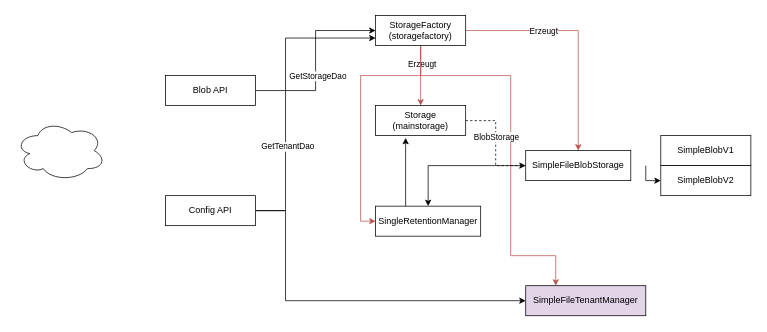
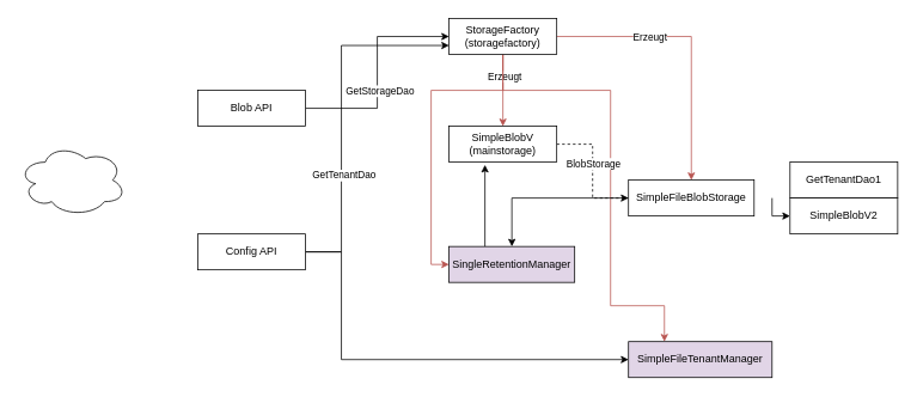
  <mxCell id="0" />
  <mxCell id="1" parent="0" />
  <mxCell id="2" value="" style="ellipse;shape=cloud;whiteSpace=wrap;html=1;" parent="1" vertex="1"><mxGeometry y="160" width="120" height="80" as="geometry" x="20" /></mxCell>
  <mxCell id="3" style="edgeStyle=orthogonalEdgeStyle;rounded=0;orthogonalLoop=1;jettySize=auto;html=1;entryX=0;entryY=0.5;entryDx=0;entryDy=0;" parent="1" source="5" target="16" edge="1"><mxGeometry relative="1" as="geometry" /></mxCell>
  <mxCell id="4" value="GetStorageDao" style="edgeLabel;html=1;align=center;verticalAlign=middle;resizable=0;points=[];" vertex="1" connectable="0" parent="3"><mxGeometry x="-0.167" y="-2" relative="1" as="geometry"><mxPoint as="offset" /></mxGeometry></mxCell>
  <mxCell id="5" value="Blob API" style="rounded=0;whiteSpace=wrap;html=1;" parent="1" vertex="1"><mxGeometry x="220" y="100" width="120" height="40" as="geometry" /></mxCell>
  <mxCell id="6" style="edgeStyle=orthogonalEdgeStyle;rounded=0;orthogonalLoop=1;jettySize=auto;html=1;entryX=0;entryY=0.75;entryDx=0;entryDy=0;" parent="1" source="9" target="16" edge="1"><mxGeometry relative="1" as="geometry"><Array as="points"><mxPoint x="380" y="280" /><mxPoint x="380" y="50" /></Array></mxGeometry></mxCell>
  <mxCell id="7" value="GetTenantDao" style="edgeLabel;html=1;align=center;verticalAlign=middle;resizable=0;points=[];" vertex="1" connectable="0" parent="6"><mxGeometry x="-0.354" y="-2" relative="1" as="geometry"><mxPoint as="offset" /></mxGeometry></mxCell>
  <mxCell id="8" style="edgeStyle=orthogonalEdgeStyle;rounded=0;orthogonalLoop=1;jettySize=auto;html=1;entryX=0;entryY=0.5;entryDx=0;entryDy=0;" parent="1" source="9" target="25" edge="1"><mxGeometry relative="1" as="geometry"><Array as="points"><mxPoint x="380" y="280" /><mxPoint x="380" y="400" /></Array></mxGeometry></mxCell>
  <mxCell id="9" value="Config API" style="rounded=0;whiteSpace=wrap;html=1;" parent="1" vertex="1"><mxGeometry x="220" y="260" width="120" height="40" as="geometry" /></mxCell>
  <mxCell id="10" style="edgeStyle=orthogonalEdgeStyle;rounded=0;orthogonalLoop=1;jettySize=auto;html=1;entryX=0.5;entryY=0;entryDx=0;entryDy=0;fillColor=#f8cecc;strokeColor=#b85450;" parent="1" source="16" target="19" edge="1"><mxGeometry relative="1" as="geometry" /></mxCell>
  <mxCell id="11" value="Erzeugt" style="edgeLabel;html=1;align=center;verticalAlign=middle;resizable=0;points=[];" parent="10" vertex="1" connectable="0"><mxGeometry x="-0.4" y="1" relative="1" as="geometry"><mxPoint as="offset" /></mxGeometry></mxCell>
  <mxCell id="12" style="edgeStyle=orthogonalEdgeStyle;rounded=0;orthogonalLoop=1;jettySize=auto;html=1;fillColor=#f8cecc;strokeColor=#b85450;" parent="1" source="16" target="22" edge="1"><mxGeometry relative="1" as="geometry" /></mxCell>
  <mxCell id="13" value="Erzeugt" style="edgeLabel;html=1;align=center;verticalAlign=middle;resizable=0;points=[];" parent="12" vertex="1" connectable="0"><mxGeometry x="-0.337" relative="1" as="geometry"><mxPoint as="offset" /></mxGeometry></mxCell>
  <mxCell id="14" style="edgeStyle=orthogonalEdgeStyle;rounded=0;orthogonalLoop=1;jettySize=auto;html=1;entryX=0.25;entryY=0;entryDx=0;entryDy=0;fillColor=#f8cecc;strokeColor=#b85450;" parent="1" source="16" target="25" edge="1"><mxGeometry relative="1" as="geometry"><mxPoint x="440" y="350" as="targetPoint" /><Array as="points"><mxPoint x="560" y="100" /><mxPoint x="680" y="100" /><mxPoint x="680" y="340" /><mxPoint x="740" y="340" /></Array></mxGeometry></mxCell>
  <mxCell id="15" style="edgeStyle=orthogonalEdgeStyle;rounded=0;orthogonalLoop=1;jettySize=auto;html=1;fillColor=#f8cecc;strokeColor=#b85450;" parent="1" source="16" target="24" edge="1"><mxGeometry relative="1" as="geometry"><Array as="points"><mxPoint x="560" y="100" /><mxPoint x="480" y="100" /><mxPoint x="480" y="294" /></Array></mxGeometry></mxCell>
  <mxCell id="16" value="StorageFactory&lt;br&gt;(storagefactory)" style="rounded=0;whiteSpace=wrap;html=1;" parent="1" vertex="1"><mxGeometry x="500" y="20" width="120" height="40" as="geometry" /></mxCell>
  <mxCell id="17" style="edgeStyle=orthogonalEdgeStyle;rounded=0;orthogonalLoop=1;jettySize=auto;html=1;entryX=0;entryY=0.5;entryDx=0;entryDy=0;dashed=1;" parent="1" source="19" target="22" edge="1"><mxGeometry relative="1" as="geometry" /></mxCell>
  <mxCell id="18" value="BlobStorage" style="edgeLabel;html=1;align=center;verticalAlign=middle;resizable=0;points=[];" parent="17" vertex="1" connectable="0"><mxGeometry x="-0.133" relative="1" as="geometry"><mxPoint as="offset" /></mxGeometry></mxCell>
- <mxCell id="19" value="Storage&lt;br&gt;(mainstorage)" style="rounded=0;whiteSpace=wrap;html=1;" parent="1" vertex="1"><mxGeometry x="500" y="140" width="120" height="40" as="geometry" /></mxCell>
+ <mxCell id="19" value="SimpleBlobV&lt;br&gt;(mainstorage)" style="rounded=0;whiteSpace=wrap;html=1;" parent="1" vertex="1"><mxGeometry x="500" y="140" width="120" height="40" as="geometry" /></mxCell>
  <mxCell id="20" style="edgeStyle=orthogonalEdgeStyle;rounded=0;orthogonalLoop=1;jettySize=auto;html=1;" parent="1" source="22" target="24" edge="1"><mxGeometry relative="1" as="geometry" /></mxCell>
  <mxCell id="21" style="edgeStyle=orthogonalEdgeStyle;rounded=0;orthogonalLoop=1;jettySize=auto;html=1;entryX=0;entryY=0.5;entryDx=0;entryDy=0;" parent="1" target="27" edge="1"><mxGeometry relative="1" as="geometry"><mxPoint x="860" y="220" as="sourcePoint" /><Array as="points"><mxPoint x="860" y="240" /></Array></mxGeometry></mxCell>
  <mxCell id="22" value="SimpleFileBlobStorage" style="rounded=0;whiteSpace=wrap;html=1;" parent="1" vertex="1"><mxGeometry x="700" y="200" width="140" height="40" as="geometry" /></mxCell>
  <mxCell id="23" style="edgeStyle=orthogonalEdgeStyle;rounded=0;orthogonalLoop=1;jettySize=auto;html=1;" edge="1" parent="1" source="24"><mxGeometry relative="1" as="geometry"><mxPoint x="540" y="183" as="targetPoint" /><Array as="points"><mxPoint x="540" y="183" /></Array></mxGeometry></mxCell>
- <mxCell id="24" value="SingleRetentionManager" style="rounded=0;whiteSpace=wrap;html=1;" parent="1" vertex="1"><mxGeometry x="500" y="274" width="140" height="40" as="geometry" /></mxCell>
+ <mxCell id="24" value="SingleRetentionManager" style="rounded=0;whiteSpace=wrap;html=1;fillColor=#e1d5e7;" parent="1" vertex="1"><mxGeometry x="500" y="274" width="140" height="40" as="geometry" /></mxCell>
  <mxCell id="25" value="SimpleFileTenantManager" style="rounded=0;whiteSpace=wrap;html=1;fillColor=#e1d5e7;" parent="1" vertex="1"><mxGeometry x="700" y="380" width="160" height="40" as="geometry" /></mxCell>
- <mxCell id="26" value="SimpleBlobV1" style="rounded=0;whiteSpace=wrap;html=1;" parent="1" vertex="1"><mxGeometry x="880" y="180" width="120" height="40" as="geometry" /></mxCell>
+ <mxCell id="26" value="GetTenantDao1" style="rounded=0;whiteSpace=wrap;html=1;" parent="1" vertex="1"><mxGeometry x="880" y="180" width="120" height="40" as="geometry" /></mxCell>
  <mxCell id="27" value="SimpleBlobV2" style="rounded=0;whiteSpace=wrap;html=1;" parent="1" vertex="1"><mxGeometry x="880" y="220" width="120" height="40" as="geometry" /></mxCell>
